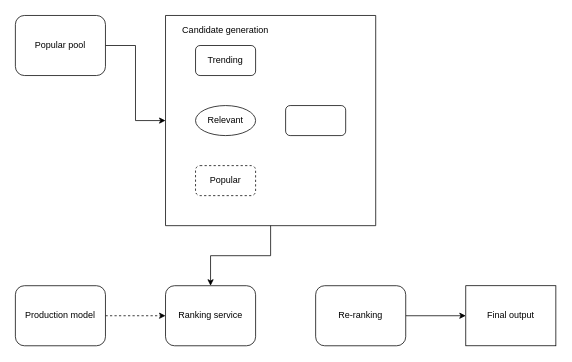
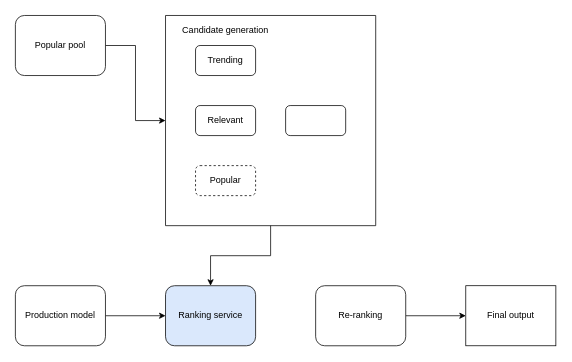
  <mxCell id="0" />
  <mxCell id="1" parent="0" />
  <mxCell id="2" style="edgeStyle=orthogonalEdgeStyle;rounded=0;orthogonalLoop=1;jettySize=auto;html=1;exitX=1;exitY=0.5;exitDx=0;exitDy=0;entryX=0;entryY=0.5;entryDx=0;entryDy=0;" edge="1" parent="1" source="3" target="11"><mxGeometry relative="1" as="geometry" /></mxCell>
  <mxCell id="3" value="Popular pool" style="rounded=1;whiteSpace=wrap;html=1;" parent="1" vertex="1"><mxGeometry x="20" y="20" width="120" height="80" as="geometry" /></mxCell>
- <mxCell id="4" style="edgeStyle=orthogonalEdgeStyle;rounded=0;orthogonalLoop=1;jettySize=auto;html=1;exitX=1;exitY=0.5;exitDx=0;exitDy=0;entryX=0;entryY=0.5;entryDx=0;entryDy=0;dashed=1;" edge="1" parent="1" source="5" target="6"><mxGeometry relative="1" as="geometry" /></mxCell>
+ <mxCell id="4" style="edgeStyle=orthogonalEdgeStyle;rounded=0;orthogonalLoop=1;jettySize=auto;html=1;exitX=1;exitY=0.5;exitDx=0;exitDy=0;entryX=0;entryY=0.5;entryDx=0;entryDy=0;" edge="1" parent="1" source="5" target="6"><mxGeometry relative="1" as="geometry" /></mxCell>
  <mxCell id="5" value="Production model" style="rounded=1;whiteSpace=wrap;html=1;" parent="1" vertex="1"><mxGeometry x="20" y="380" width="120" height="80" as="geometry" /></mxCell>
- <mxCell id="6" value="Ranking service" style="rounded=1;whiteSpace=wrap;html=1;" parent="1" vertex="1"><mxGeometry x="220" y="380" width="120" height="80" as="geometry" /></mxCell>
+ <mxCell id="6" value="Ranking service" style="rounded=1;whiteSpace=wrap;html=1;fillColor=#dae8fc;" parent="1" vertex="1"><mxGeometry x="220" y="380" width="120" height="80" as="geometry" /></mxCell>
  <mxCell id="7" style="edgeStyle=orthogonalEdgeStyle;rounded=0;orthogonalLoop=1;jettySize=auto;html=1;exitX=1;exitY=0.5;exitDx=0;exitDy=0;entryX=0;entryY=0.5;entryDx=0;entryDy=0;" edge="1" parent="1" source="8" target="9"><mxGeometry relative="1" as="geometry" /></mxCell>
  <mxCell id="8" value="Re-ranking" style="rounded=1;whiteSpace=wrap;html=1;" parent="1" vertex="1"><mxGeometry x="420" y="380" width="120" height="80" as="geometry" /></mxCell>
  <mxCell id="9" value="Final output" style="whiteSpace=wrap;html=1;rounded=0;" parent="1" vertex="1"><mxGeometry x="620" y="380" width="120" height="80" as="geometry" /></mxCell>
  <mxCell id="10" style="edgeStyle=orthogonalEdgeStyle;rounded=0;orthogonalLoop=1;jettySize=auto;html=1;exitX=0.5;exitY=1;exitDx=0;exitDy=0;entryX=0.5;entryY=0;entryDx=0;entryDy=0;" edge="1" parent="1" source="11" target="6"><mxGeometry relative="1" as="geometry" /></mxCell>
  <mxCell id="11" value="" style="swimlane;startSize=0;" vertex="1" parent="1"><mxGeometry x="220" y="20" width="280" height="280" as="geometry" /></mxCell>
  <mxCell id="12" value="Trending" style="rounded=1;whiteSpace=wrap;html=1;" vertex="1" parent="11"><mxGeometry x="40" y="40" width="80" height="40" as="geometry" /></mxCell>
  <mxCell id="13" value="Popular" style="rounded=1;whiteSpace=wrap;html=1;dashed=1;" vertex="1" parent="11"><mxGeometry x="40" y="200" width="80" height="40" as="geometry" /></mxCell>
- <mxCell id="14" value="Relevant" style="ellipse;whiteSpace=wrap;html=1;" vertex="1" parent="11"><mxGeometry x="40" y="120" width="80" height="40" as="geometry" /></mxCell>
+ <mxCell id="14" value="Relevant" style="rounded=1;whiteSpace=wrap;html=1;" vertex="1" parent="11"><mxGeometry x="40" y="120" width="80" height="40" as="geometry" /></mxCell>
  <mxCell id="15" value="" style="rounded=1;whiteSpace=wrap;html=1;" vertex="1" parent="11"><mxGeometry x="160" y="120" width="80" height="40" as="geometry" /></mxCell>
  <mxCell id="16" value="Candidate generation" style="text;html=1;align=center;verticalAlign=middle;whiteSpace=wrap;rounded=0;" vertex="1" parent="11"><mxGeometry width="160" height="40" as="geometry" /></mxCell>
